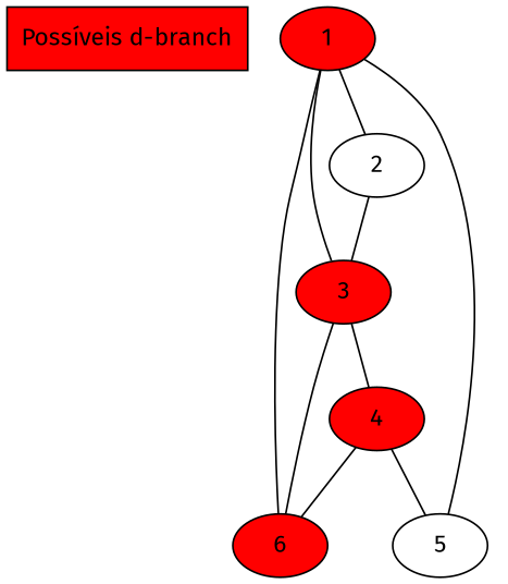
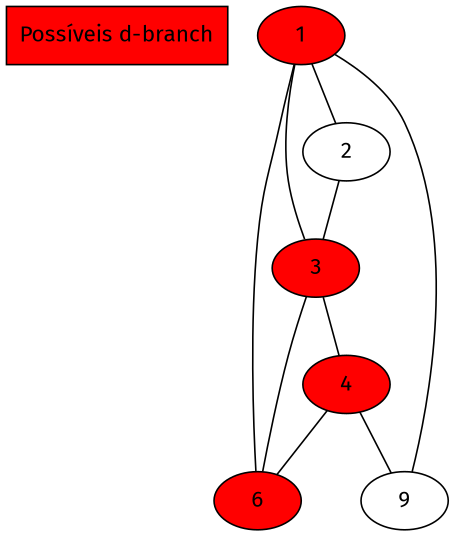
  graph {
    fontname="Fira Sans"
    node [fillcolor=red style=filled fontname="Fira Sans"]
    edge [fontname="Fira Sans"]
    n1 [fontsize=14 label="Possíveis d-branch" shape=rectangle]
    1
    3
    6
    2 [fillcolor="" style=""]
-   5 [fillcolor="" style=""]
+   5 [label=9 fillcolor="" style=""]
    4
    1 -- 3
    1 -- 6
    1 -- 2
    1 -- 5
    3 -- 6
    3 -- 4
    2 -- 3
    4 -- 6
    4 -- 5
  }
